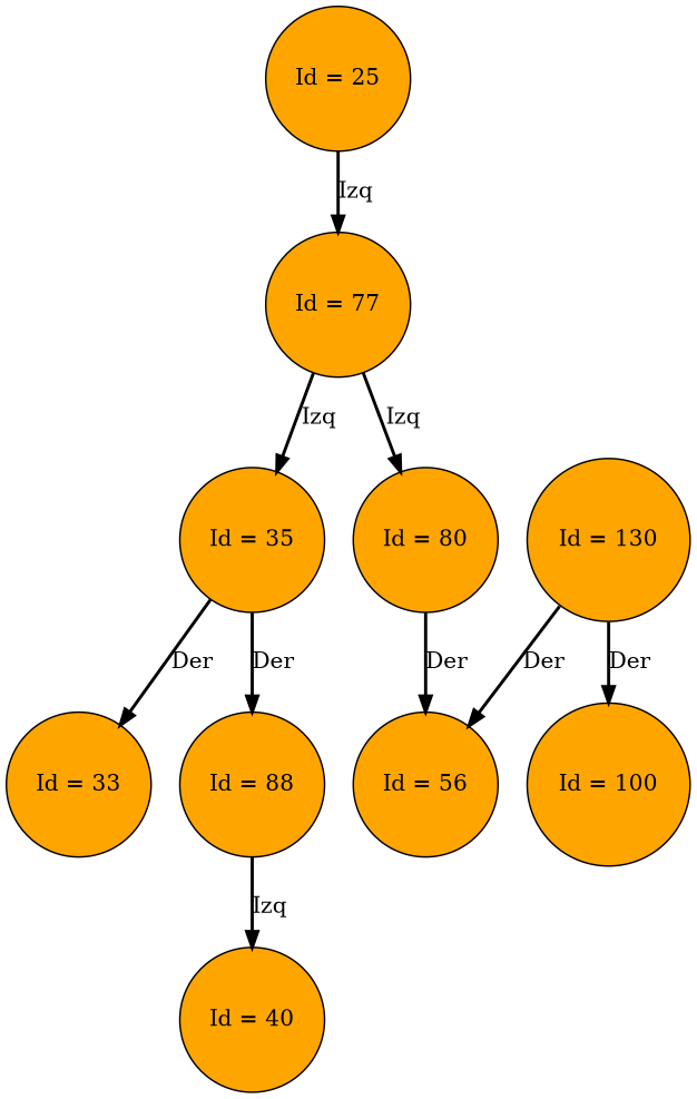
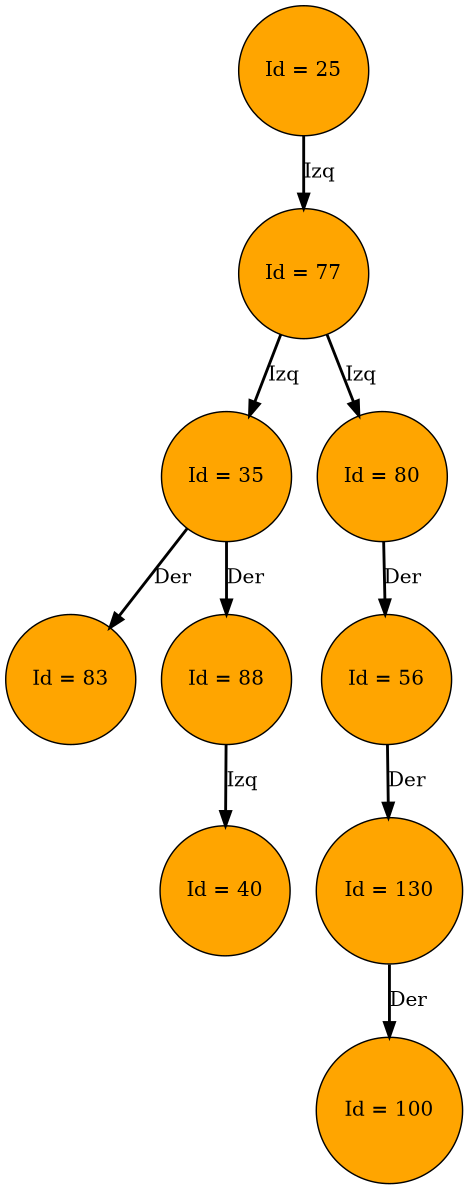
  digraph {
    node [fillcolor=Orange shape=circle style=filled]
    edge [style=bold]
    n1 [height=0.5 label="Id = 25" width=0.5]
    n2 [height=0.5 label="Id = 77" width=0.5]
    n3 [height=0.5 label="Id = 35" width=0.5]
    n4 [height=0.5 label="Id = 80" width=0.5]
-   n5 [height=0.5 label="Id = 33" width=0.5]
+   n5 [height=0.5 label="Id = 83" width=0.5]
    n6 [height=0.5 label="Id = 88" width=0.5]
    n7 [height=0.5 label="Id = 56" width=0.5]
    n8 [height=0.5 label="Id = 40" width=0.5]
    n9 [height=0.5 label="Id = 130" width=0.5]
    n10 [height=0.5 label="Id = 100" width=0.5]
    n1 -> n2 [label=Izq]
    n2 -> n3 [label=Izq]
    n2 -> n4 [label=Izq]
    n3 -> n5 [label=Der]
    n3 -> n6 [label=Der]
    n4 -> n7 [label=Der]
    n6 -> n8 [label=Izq]
-   n9 -> n7 [label=Der]
+   n7 -> n9 [label=Der]
    n9 -> n10 [label=Der]
  }
